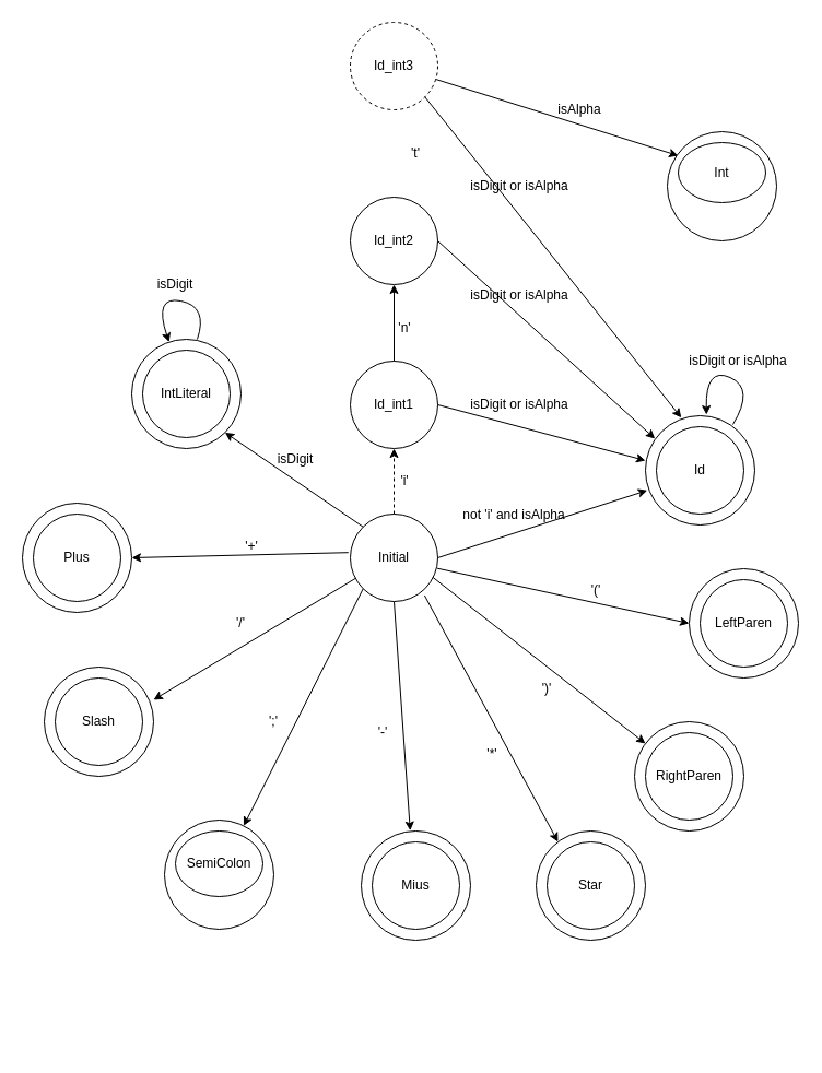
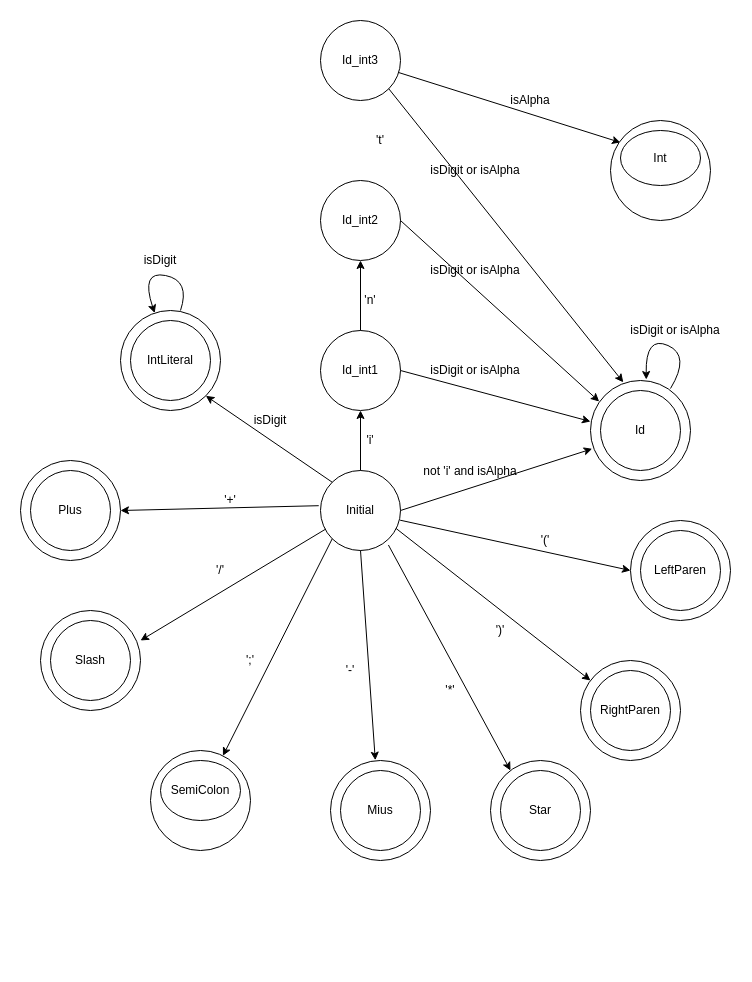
  <mxCell id="0" />
  <mxCell id="1" parent="0" />
  <mxCell id="2" value="Initial" style="ellipse;whiteSpace=wrap;html=1;aspect=fixed;" vertex="1" parent="1"><mxGeometry x="320" y="470" width="80" height="80" as="geometry" /></mxCell>
  <mxCell id="3" value="Id_int1" style="ellipse;whiteSpace=wrap;html=1;aspect=fixed;" vertex="1" parent="1"><mxGeometry x="320" y="330" width="80" height="80" as="geometry" /></mxCell>
  <mxCell id="4" value="Id_int2" style="ellipse;whiteSpace=wrap;html=1;aspect=fixed;" vertex="1" parent="1"><mxGeometry x="320" y="180" width="80" height="80" as="geometry" /></mxCell>
- <mxCell id="5" value="Id_int3" style="ellipse;whiteSpace=wrap;html=1;aspect=fixed;dashed=1;" vertex="1" parent="1"><mxGeometry x="320" y="20" width="80" height="80" as="geometry" /></mxCell>
- <mxCell id="6" value="" style="endArrow=classic;html=1;entryX=0.5;entryY=1;entryDx=0;entryDy=0;exitX=0.5;exitY=0;exitDx=0;exitDy=0;dashed=1;" edge="1" parent="1" source="2" target="3"><mxGeometry width="50" height="50" relative="1" as="geometry"><mxPoint x="370" y="478" as="sourcePoint" /><mxPoint x="250" y="390" as="targetPoint" /></mxGeometry></mxCell>
+ <mxCell id="5" value="Id_int3" style="ellipse;whiteSpace=wrap;html=1;aspect=fixed;" vertex="1" parent="1"><mxGeometry x="320" y="20" width="80" height="80" as="geometry" /></mxCell>
+ <mxCell id="6" value="" style="endArrow=classic;html=1;entryX=0.5;entryY=1;entryDx=0;entryDy=0;exitX=0.5;exitY=0;exitDx=0;exitDy=0;" edge="1" parent="1" source="2" target="3"><mxGeometry width="50" height="50" relative="1" as="geometry"><mxPoint x="370" y="478" as="sourcePoint" /><mxPoint x="250" y="390" as="targetPoint" /></mxGeometry></mxCell>
  <mxCell id="7" value="'i'" style="text;html=1;strokeColor=none;fillColor=none;align=center;verticalAlign=middle;whiteSpace=wrap;rounded=0;" vertex="1" parent="1"><mxGeometry x="350" y="430" width="40" height="20" as="geometry" /></mxCell>
  <mxCell id="8" value="" style="endArrow=classic;html=1;entryX=0.5;entryY=1;entryDx=0;entryDy=0;" edge="1" parent="1" target="4"><mxGeometry width="50" height="50" relative="1" as="geometry"><mxPoint x="360" y="330" as="sourcePoint" /><mxPoint x="410" y="280" as="targetPoint" /></mxGeometry></mxCell>
  <mxCell id="9" value="'n'" style="text;html=1;strokeColor=none;fillColor=none;align=center;verticalAlign=middle;whiteSpace=wrap;rounded=0;" vertex="1" parent="1"><mxGeometry x="350" y="290" width="40" height="20" as="geometry" /></mxCell>
  <mxCell id="10" value="'t'" style="text;html=1;strokeColor=none;fillColor=none;align=center;verticalAlign=middle;whiteSpace=wrap;rounded=0;" vertex="1" parent="1"><mxGeometry x="360" y="130" width="40" height="20" as="geometry" /></mxCell>
  <mxCell id="11" value="" style="endArrow=classic;html=1;entryX=0.1;entryY=0.22;entryDx=0;entryDy=0;entryPerimeter=0;" edge="1" parent="1" source="5" target="19"><mxGeometry width="50" height="50" relative="1" as="geometry"><mxPoint x="520" y="150" as="sourcePoint" /><mxPoint x="610" y="142" as="targetPoint" /></mxGeometry></mxCell>
  <mxCell id="12" value="isAlpha" style="text;html=1;strokeColor=none;fillColor=none;align=center;verticalAlign=middle;whiteSpace=wrap;rounded=0;" vertex="1" parent="1"><mxGeometry x="510" y="90" width="40" height="20" as="geometry" /></mxCell>
  <mxCell id="13" value="" style="endArrow=classic;html=1;exitX=1;exitY=0.5;exitDx=0;exitDy=0;entryX=0.087;entryY=0.21;entryDx=0;entryDy=0;entryPerimeter=0;" edge="1" parent="1" source="4" target="25"><mxGeometry width="50" height="50" relative="1" as="geometry"><mxPoint x="470" y="340" as="sourcePoint" /><mxPoint x="585.04" y="399.04" as="targetPoint" /></mxGeometry></mxCell>
  <mxCell id="14" value="" style="endArrow=classic;html=1;exitX=1;exitY=0.5;exitDx=0;exitDy=0;entryX=0;entryY=0.41;entryDx=0;entryDy=0;entryPerimeter=0;" edge="1" parent="1" source="3" target="25"><mxGeometry width="50" height="50" relative="1" as="geometry"><mxPoint x="460" y="450" as="sourcePoint" /><mxPoint x="580.995" y="411.135" as="targetPoint" /></mxGeometry></mxCell>
  <mxCell id="15" value="" style="endArrow=classic;html=1;exitX=1;exitY=1;exitDx=0;exitDy=0;entryX=0.328;entryY=0.018;entryDx=0;entryDy=0;entryPerimeter=0;" edge="1" parent="1" source="5" target="25"><mxGeometry width="50" height="50" relative="1" as="geometry"><mxPoint x="540" y="270" as="sourcePoint" /><mxPoint x="620" y="380" as="targetPoint" /></mxGeometry></mxCell>
  <mxCell id="16" value="isDigit or isAlpha" style="text;html=1;strokeColor=none;fillColor=none;align=center;verticalAlign=middle;whiteSpace=wrap;rounded=0;" vertex="1" parent="1"><mxGeometry x="420" y="350" width="110" height="40" as="geometry" /></mxCell>
  <mxCell id="17" value="" style="group" vertex="1" connectable="0" parent="1"><mxGeometry x="610" y="120" width="100" height="100" as="geometry" /></mxCell>
  <mxCell id="18" value="" style="group" vertex="1" connectable="0" parent="17"><mxGeometry width="100" height="100" as="geometry" /></mxCell>
  <mxCell id="19" value="" style="ellipse;whiteSpace=wrap;html=1;aspect=fixed;" vertex="1" parent="18"><mxGeometry width="100" height="100" as="geometry" /></mxCell>
  <mxCell id="20" value="Int" style="ellipse;whiteSpace=wrap;html=1;aspect=fixed;" vertex="1" parent="18"><mxGeometry x="10" y="10" width="80" height="55" as="geometry" /></mxCell>
  <mxCell id="21" value="" style="endArrow=classic;html=1;exitX=1;exitY=0.5;exitDx=0;exitDy=0;entryX=0;entryY=1;entryDx=0;entryDy=0;" edge="1" parent="1" source="2"><mxGeometry width="50" height="50" relative="1" as="geometry"><mxPoint x="420" y="510" as="sourcePoint" /><mxPoint x="591.716" y="448.284" as="targetPoint" /></mxGeometry></mxCell>
  <mxCell id="22" value="not 'i' and isAlpha" style="text;html=1;strokeColor=none;fillColor=none;align=center;verticalAlign=middle;whiteSpace=wrap;rounded=0;" vertex="1" parent="1"><mxGeometry x="415" y="470" width="110" as="geometry" /></mxCell>
  <mxCell id="23" value="" style="group" vertex="1" connectable="0" parent="1"><mxGeometry x="590" y="380" width="100" height="100" as="geometry" /></mxCell>
  <mxCell id="24" value="" style="group" vertex="1" connectable="0" parent="23"><mxGeometry width="100" height="100" as="geometry" /></mxCell>
  <mxCell id="25" value="" style="ellipse;whiteSpace=wrap;html=1;aspect=fixed;" vertex="1" parent="24"><mxGeometry width="100" height="100" as="geometry" /></mxCell>
  <mxCell id="26" value="Id" style="ellipse;whiteSpace=wrap;html=1;aspect=fixed;" vertex="1" parent="24"><mxGeometry x="10" y="10" width="80" height="80" as="geometry" /></mxCell>
  <mxCell id="27" value="" style="group" vertex="1" connectable="0" parent="1"><mxGeometry x="40" y="610" width="100" height="100" as="geometry" /></mxCell>
  <mxCell id="28" value="" style="group" vertex="1" connectable="0" parent="27"><mxGeometry width="100" height="100" as="geometry" /></mxCell>
  <mxCell id="29" value="" style="ellipse;whiteSpace=wrap;html=1;aspect=fixed;" vertex="1" parent="28"><mxGeometry width="100" height="100" as="geometry" /></mxCell>
  <mxCell id="30" value="Slash" style="ellipse;whiteSpace=wrap;html=1;aspect=fixed;" vertex="1" parent="28"><mxGeometry x="10" y="10" width="80" height="80" as="geometry" /></mxCell>
  <mxCell id="31" value="" style="group" vertex="1" connectable="0" parent="1"><mxGeometry x="490" y="760" width="100" height="100" as="geometry" /></mxCell>
  <mxCell id="32" value="" style="group" vertex="1" connectable="0" parent="31"><mxGeometry width="100" height="100" as="geometry" /></mxCell>
  <mxCell id="33" value="" style="ellipse;whiteSpace=wrap;html=1;aspect=fixed;" vertex="1" parent="32"><mxGeometry width="100" height="100" as="geometry" /></mxCell>
  <mxCell id="34" value="Star" style="ellipse;whiteSpace=wrap;html=1;aspect=fixed;" vertex="1" parent="32"><mxGeometry x="10" y="10" width="80" height="80" as="geometry" /></mxCell>
  <mxCell id="35" value="" style="group" vertex="1" connectable="0" parent="1"><mxGeometry x="20" y="460" width="100" height="100" as="geometry" /></mxCell>
  <mxCell id="36" value="" style="group" vertex="1" connectable="0" parent="35"><mxGeometry width="100" height="100" as="geometry" /></mxCell>
  <mxCell id="37" value="" style="ellipse;whiteSpace=wrap;html=1;aspect=fixed;" vertex="1" parent="36"><mxGeometry width="100" height="100" as="geometry" /></mxCell>
  <mxCell id="38" value="Plus" style="ellipse;whiteSpace=wrap;html=1;aspect=fixed;" vertex="1" parent="36"><mxGeometry x="10" y="10" width="80" height="80" as="geometry" /></mxCell>
  <mxCell id="39" value="" style="group" vertex="1" connectable="0" parent="1"><mxGeometry x="630" y="520" width="100" height="100" as="geometry" /></mxCell>
  <mxCell id="40" value="" style="group" vertex="1" connectable="0" parent="39"><mxGeometry width="100" height="100" as="geometry" /></mxCell>
  <mxCell id="41" value="" style="ellipse;whiteSpace=wrap;html=1;aspect=fixed;" vertex="1" parent="40"><mxGeometry width="100" height="100" as="geometry" /></mxCell>
  <mxCell id="42" value="LeftParen" style="ellipse;whiteSpace=wrap;html=1;aspect=fixed;" vertex="1" parent="40"><mxGeometry x="10" y="10" width="80" height="80" as="geometry" /></mxCell>
  <mxCell id="43" value="" style="group" vertex="1" connectable="0" parent="1"><mxGeometry x="580" y="660" width="100" height="100" as="geometry" /></mxCell>
  <mxCell id="44" value="" style="group" vertex="1" connectable="0" parent="43"><mxGeometry width="100" height="100" as="geometry" /></mxCell>
  <mxCell id="45" value="" style="ellipse;whiteSpace=wrap;html=1;aspect=fixed;" vertex="1" parent="44"><mxGeometry width="100" height="100" as="geometry" /></mxCell>
  <mxCell id="46" value="RightParen" style="ellipse;whiteSpace=wrap;html=1;aspect=fixed;" vertex="1" parent="44"><mxGeometry x="10" y="10" width="80" height="80" as="geometry" /></mxCell>
  <mxCell id="47" value="" style="group" vertex="1" connectable="0" parent="1"><mxGeometry x="330" y="860" width="100" height="100" as="geometry" /></mxCell>
  <mxCell id="48" value="" style="group" vertex="1" connectable="0" parent="47"><mxGeometry y="-100" width="100" height="100" as="geometry" /></mxCell>
  <mxCell id="49" value="" style="ellipse;whiteSpace=wrap;html=1;aspect=fixed;" vertex="1" parent="48"><mxGeometry width="100" height="100" as="geometry" /></mxCell>
  <mxCell id="50" value="Mius" style="ellipse;whiteSpace=wrap;html=1;aspect=fixed;" vertex="1" parent="48"><mxGeometry x="10" y="10" width="80" height="80" as="geometry" /></mxCell>
  <mxCell id="51" value="" style="group" vertex="1" connectable="0" parent="1"><mxGeometry x="150" y="750" width="100" height="100" as="geometry" /></mxCell>
  <mxCell id="52" value="" style="group" vertex="1" connectable="0" parent="51"><mxGeometry width="100" height="100" as="geometry" /></mxCell>
  <mxCell id="53" value="" style="ellipse;whiteSpace=wrap;html=1;aspect=fixed;" vertex="1" parent="52"><mxGeometry width="100" height="100" as="geometry" /></mxCell>
  <mxCell id="54" value="SemiColon" style="ellipse;whiteSpace=wrap;html=1;aspect=fixed;" vertex="1" parent="52"><mxGeometry x="10" y="10" width="80" height="60" as="geometry" /></mxCell>
  <mxCell id="55" value="" style="group" vertex="1" connectable="0" parent="1"><mxGeometry x="120" y="310" width="100" height="100" as="geometry" /></mxCell>
  <mxCell id="56" value="" style="group" vertex="1" connectable="0" parent="55"><mxGeometry width="100" height="100" as="geometry" /></mxCell>
  <mxCell id="57" value="" style="ellipse;whiteSpace=wrap;html=1;aspect=fixed;" vertex="1" parent="56"><mxGeometry width="100" height="100" as="geometry" /></mxCell>
  <mxCell id="58" value="IntLiteral" style="ellipse;whiteSpace=wrap;html=1;aspect=fixed;" vertex="1" parent="56"><mxGeometry x="10" y="10" width="80" height="80" as="geometry" /></mxCell>
  <mxCell id="59" value="" style="endArrow=classic;html=1;exitX=0;exitY=0;exitDx=0;exitDy=0;entryX=1;entryY=1;entryDx=0;entryDy=0;" edge="1" parent="1" source="2" target="57"><mxGeometry width="50" height="50" relative="1" as="geometry"><mxPoint x="250" y="480" as="sourcePoint" /><mxPoint x="300" y="430" as="targetPoint" /></mxGeometry></mxCell>
  <mxCell id="60" value="isDigit" style="text;html=1;strokeColor=none;fillColor=none;align=center;verticalAlign=middle;whiteSpace=wrap;rounded=0;" vertex="1" parent="1"><mxGeometry x="250" y="410" width="40" height="20" as="geometry" /></mxCell>
  <mxCell id="61" value="" style="curved=1;endArrow=classic;html=1;" edge="1" parent="1" target="57"><mxGeometry width="50" height="50" relative="1" as="geometry"><mxPoint x="180" y="310" as="sourcePoint" /><mxPoint x="180" y="260" as="targetPoint" /><Array as="points"><mxPoint x="180" y="310" /><mxPoint x="190" y="280" /><mxPoint x="140" y="270" /></Array></mxGeometry></mxCell>
  <mxCell id="62" value="isDigit" style="text;html=1;strokeColor=none;fillColor=none;align=center;verticalAlign=middle;whiteSpace=wrap;rounded=0;" vertex="1" parent="1"><mxGeometry x="140" y="250" width="40" height="20" as="geometry" /></mxCell>
  <mxCell id="63" value="isDigit or isAlpha" style="text;html=1;strokeColor=none;fillColor=none;align=center;verticalAlign=middle;whiteSpace=wrap;rounded=0;" vertex="1" parent="1"><mxGeometry x="420" y="250" width="110" height="40" as="geometry" /></mxCell>
  <mxCell id="64" value="isDigit or isAlpha" style="text;html=1;strokeColor=none;fillColor=none;align=center;verticalAlign=middle;whiteSpace=wrap;rounded=0;" vertex="1" parent="1"><mxGeometry x="420" y="150" width="110" height="40" as="geometry" /></mxCell>
  <mxCell id="65" value="" style="endArrow=classic;html=1;entryX=1;entryY=0.5;entryDx=0;entryDy=0;exitX=-0.022;exitY=0.44;exitDx=0;exitDy=0;exitPerimeter=0;" edge="1" parent="1" source="2" target="37"><mxGeometry width="50" height="50" relative="1" as="geometry"><mxPoint x="230" y="650" as="sourcePoint" /><mxPoint x="280" y="600" as="targetPoint" /></mxGeometry></mxCell>
  <mxCell id="66" value="'+'" style="text;html=1;strokeColor=none;fillColor=none;align=center;verticalAlign=middle;whiteSpace=wrap;rounded=0;" vertex="1" parent="1"><mxGeometry x="210" y="490" width="40" height="20" as="geometry" /></mxCell>
  <mxCell id="67" value="" style="endArrow=classic;html=1;exitX=0.064;exitY=0.733;exitDx=0;exitDy=0;exitPerimeter=0;entryX=1;entryY=0.3;entryDx=0;entryDy=0;entryPerimeter=0;" edge="1" parent="1" source="2" target="29"><mxGeometry width="50" height="50" relative="1" as="geometry"><mxPoint x="220" y="610" as="sourcePoint" /><mxPoint x="270" y="560" as="targetPoint" /></mxGeometry></mxCell>
  <mxCell id="68" value="" style="endArrow=classic;html=1;exitX=0;exitY=1;exitDx=0;exitDy=0;" edge="1" parent="1" source="2" target="53"><mxGeometry width="50" height="50" relative="1" as="geometry"><mxPoint x="300" y="690" as="sourcePoint" /><mxPoint x="350" y="640" as="targetPoint" /></mxGeometry></mxCell>
  <mxCell id="69" value="" style="endArrow=classic;html=1;exitX=0.5;exitY=1;exitDx=0;exitDy=0;entryX=0.448;entryY=-0.003;entryDx=0;entryDy=0;entryPerimeter=0;" edge="1" parent="1" source="2" target="49"><mxGeometry width="50" height="50" relative="1" as="geometry"><mxPoint x="360" y="680" as="sourcePoint" /><mxPoint x="410" y="630" as="targetPoint" /></mxGeometry></mxCell>
  <mxCell id="70" value="" style="endArrow=classic;html=1;exitX=0.849;exitY=0.931;exitDx=0;exitDy=0;exitPerimeter=0;" edge="1" parent="1" source="2"><mxGeometry width="50" height="50" relative="1" as="geometry"><mxPoint x="440" y="680" as="sourcePoint" /><mxPoint x="510" y="770" as="targetPoint" /></mxGeometry></mxCell>
  <mxCell id="71" value="" style="endArrow=classic;html=1;exitX=0.944;exitY=0.724;exitDx=0;exitDy=0;exitPerimeter=0;" edge="1" parent="1" source="2"><mxGeometry width="50" height="50" relative="1" as="geometry"><mxPoint x="480" y="640" as="sourcePoint" /><mxPoint x="590" y="680" as="targetPoint" /></mxGeometry></mxCell>
  <mxCell id="72" value="" style="endArrow=classic;html=1;exitX=0.995;exitY=0.621;exitDx=0;exitDy=0;exitPerimeter=0;entryX=0;entryY=0.5;entryDx=0;entryDy=0;" edge="1" parent="1" source="2" target="41"><mxGeometry width="50" height="50" relative="1" as="geometry"><mxPoint x="540" y="560" as="sourcePoint" /><mxPoint x="590" y="510" as="targetPoint" /></mxGeometry></mxCell>
  <mxCell id="73" value="'/'" style="text;html=1;strokeColor=none;fillColor=none;align=center;verticalAlign=middle;whiteSpace=wrap;rounded=0;" vertex="1" parent="1"><mxGeometry x="200" y="560" width="40" height="20" as="geometry" /></mxCell>
  <mxCell id="74" value="';'" style="text;html=1;strokeColor=none;fillColor=none;align=center;verticalAlign=middle;whiteSpace=wrap;rounded=0;" vertex="1" parent="1"><mxGeometry x="230" y="650" width="40" height="20" as="geometry" /></mxCell>
  <mxCell id="75" value="'-'" style="text;html=1;strokeColor=none;fillColor=none;align=center;verticalAlign=middle;whiteSpace=wrap;rounded=0;" vertex="1" parent="1"><mxGeometry x="330" y="660" width="40" height="20" as="geometry" /></mxCell>
  <mxCell id="76" value="'*'" style="text;html=1;strokeColor=none;fillColor=none;align=center;verticalAlign=middle;whiteSpace=wrap;rounded=0;" vertex="1" parent="1"><mxGeometry x="430" y="680" width="40" height="20" as="geometry" /></mxCell>
  <mxCell id="77" value="')'" style="text;html=1;strokeColor=none;fillColor=none;align=center;verticalAlign=middle;whiteSpace=wrap;rounded=0;" vertex="1" parent="1"><mxGeometry x="480" y="620" width="40" height="20" as="geometry" /></mxCell>
  <mxCell id="78" value="'('" style="text;html=1;strokeColor=none;fillColor=none;align=center;verticalAlign=middle;whiteSpace=wrap;rounded=0;" vertex="1" parent="1"><mxGeometry x="525" y="530" width="40" height="20" as="geometry" /></mxCell>
  <mxCell id="79" value="" style="curved=1;endArrow=classic;html=1;entryX=0.558;entryY=-0.01;entryDx=0;entryDy=0;entryPerimeter=0;" edge="1" parent="1" target="25"><mxGeometry width="50" height="50" relative="1" as="geometry"><mxPoint x="670" y="388" as="sourcePoint" /><mxPoint x="654.298" y="387.529" as="targetPoint" /><Array as="points"><mxPoint x="690" y="355" /><mxPoint x="645" y="335" /></Array></mxGeometry></mxCell>
  <mxCell id="80" value="isDigit or isAlpha" style="text;html=1;strokeColor=none;fillColor=none;align=center;verticalAlign=middle;whiteSpace=wrap;rounded=0;" vertex="1" parent="1"><mxGeometry x="620" y="310" width="110" height="40" as="geometry" /></mxCell>
